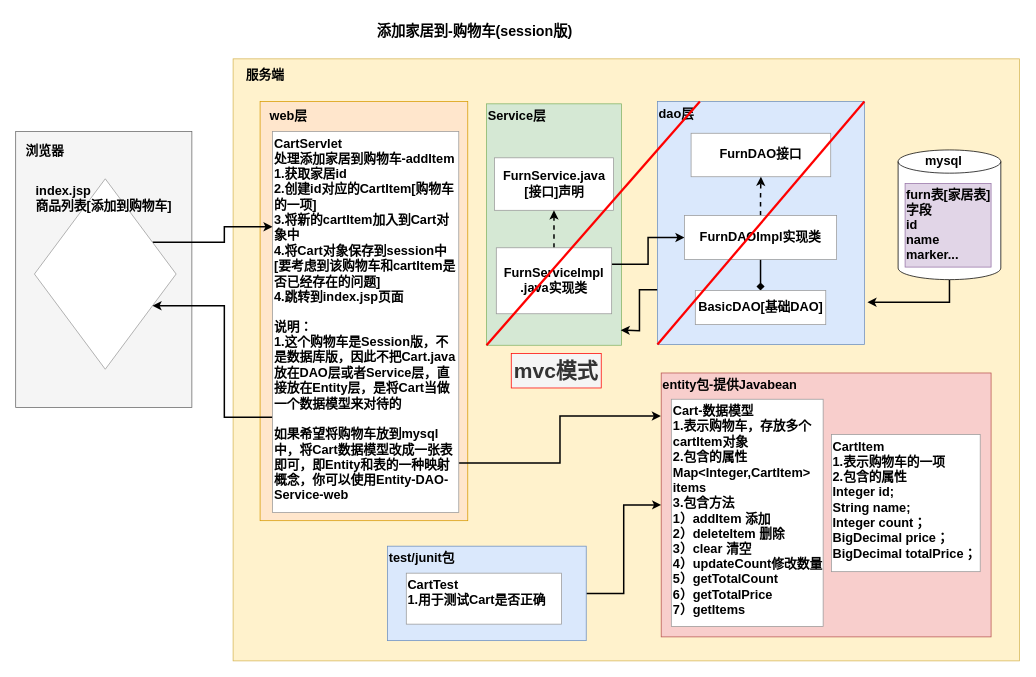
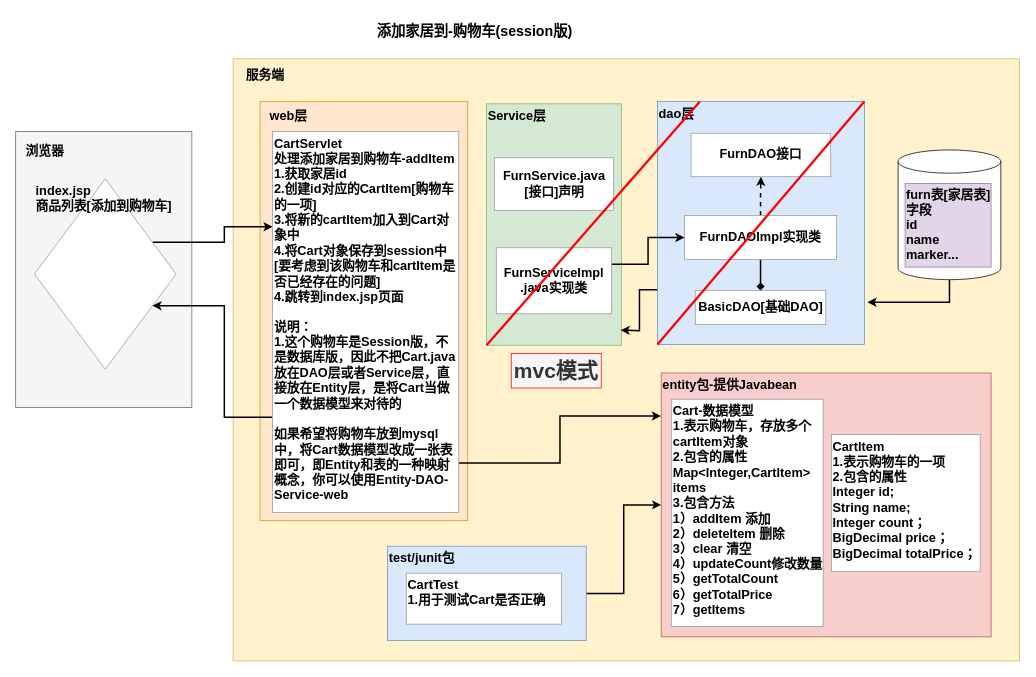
  <mxCell id="0" />
  <mxCell id="1" parent="0" />
  <mxCell id="2" value="&lt;span style=&quot;font-size: 19px;&quot;&gt;添加家居到-购物车(session版)&lt;/span&gt;" style="text;html=1;strokeColor=none;fillColor=none;align=center;verticalAlign=middle;whiteSpace=wrap;rounded=0;fontSize=18;fontStyle=1" parent="1" vertex="1"><mxGeometry x="484" y="20" width="297" height="44" as="geometry" /></mxCell>
  <mxCell id="3" value="" style="rounded=0;whiteSpace=wrap;html=1;fontSize=18;fillColor=#f5f5f5;strokeColor=#666666;fontStyle=1;fontColor=#333333;" parent="1" vertex="1"><mxGeometry x="20" y="175" width="235" height="368" as="geometry" /></mxCell>
  <mxCell id="4" value="浏览器" style="text;html=1;strokeColor=none;fillColor=none;align=center;verticalAlign=middle;whiteSpace=wrap;rounded=0;fontSize=17;fontStyle=1" parent="1" vertex="1"><mxGeometry x="29" y="187" width="60" height="30" as="geometry" /></mxCell>
  <mxCell id="5" value="" style="rounded=0;whiteSpace=wrap;html=1;fontSize=17;fillColor=#fff2cc;strokeColor=#d6b656;fontStyle=1" parent="1" vertex="1"><mxGeometry x="310" y="78" width="1049" height="803" as="geometry" /></mxCell>
  <mxCell id="6" value="服务端" style="text;html=1;strokeColor=none;fillColor=none;align=center;verticalAlign=middle;whiteSpace=wrap;rounded=0;fontSize=17;fontStyle=1" parent="1" vertex="1"><mxGeometry x="323" y="86" width="60" height="30" as="geometry" /></mxCell>
  <mxCell id="7" value="" style="text;html=1;strokeColor=#d79b00;fillColor=#ffe6cc;align=left;verticalAlign=top;whiteSpace=wrap;rounded=0;fontSize=17;fontStyle=1" parent="1" vertex="1"><mxGeometry x="346" y="135" width="277" height="559" as="geometry" /></mxCell>
  <mxCell id="8" value="Service层" style="text;html=1;strokeColor=#82b366;fillColor=#d5e8d4;align=left;verticalAlign=top;whiteSpace=wrap;rounded=0;fontSize=17;fontStyle=1" parent="1" vertex="1"><mxGeometry x="648" y="138" width="180" height="322" as="geometry" /></mxCell>
  <mxCell id="9" style="edgeStyle=orthogonalEdgeStyle;rounded=0;orthogonalLoop=1;jettySize=auto;html=1;exitX=0.004;exitY=0.775;exitDx=0;exitDy=0;fontSize=17;strokeWidth=2;exitPerimeter=0;" parent="1" source="10" edge="1"><mxGeometry relative="1" as="geometry"><mxPoint x="827" y="440" as="targetPoint" /></mxGeometry></mxCell>
  <mxCell id="10" value="dao层" style="text;html=1;strokeColor=#6c8ebf;fillColor=#dae8fc;align=left;verticalAlign=top;whiteSpace=wrap;rounded=0;fontSize=17;fontStyle=1" parent="1" vertex="1"><mxGeometry x="876" y="135" width="276" height="324" as="geometry" /></mxCell>
  <mxCell id="11" style="edgeStyle=orthogonalEdgeStyle;rounded=0;orthogonalLoop=1;jettySize=auto;html=1;exitX=0.5;exitY=1;exitDx=0;exitDy=0;exitPerimeter=0;entryX=1.015;entryY=0.826;entryDx=0;entryDy=0;entryPerimeter=0;fontSize=17;strokeWidth=2;" parent="1" source="12" target="10" edge="1"><mxGeometry relative="1" as="geometry" /></mxCell>
  <mxCell id="12" value="" style="shape=cylinder3;whiteSpace=wrap;html=1;boundedLbl=1;backgroundOutline=1;size=15.49;fontSize=17;fontStyle=1" parent="1" vertex="1"><mxGeometry x="1197" y="199.5" width="137" height="173" as="geometry" /></mxCell>
  <mxCell id="13" value="web层" style="text;html=1;strokeColor=none;fillColor=none;align=left;verticalAlign=top;whiteSpace=wrap;rounded=0;fontSize=17;fontStyle=1" parent="1" vertex="1"><mxGeometry x="357" y="138" width="60" height="30" as="geometry" /></mxCell>
  <mxCell id="14" value="FurnService.java&lt;br&gt;[接口]声明" style="rounded=0;whiteSpace=wrap;html=1;labelBorderColor=none;fontSize=17;strokeColor=#999999;fontStyle=1;align=center;verticalAlign=middle;" parent="1" vertex="1"><mxGeometry x="658.5" y="210" width="159" height="70" as="geometry" /></mxCell>
- <mxCell id="15" style="edgeStyle=orthogonalEdgeStyle;rounded=0;orthogonalLoop=1;jettySize=auto;html=1;exitX=0.5;exitY=0;exitDx=0;exitDy=0;fontSize=17;dashed=1;strokeWidth=2;" parent="1" source="17" target="14" edge="1"><mxGeometry relative="1" as="geometry" /></mxCell>
  <mxCell id="16" style="edgeStyle=orthogonalEdgeStyle;rounded=0;orthogonalLoop=1;jettySize=auto;html=1;exitX=1;exitY=0.25;exitDx=0;exitDy=0;entryX=0;entryY=0.5;entryDx=0;entryDy=0;fontStyle=0;strokeWidth=2;" parent="1" source="17" target="21" edge="1"><mxGeometry relative="1" as="geometry" /></mxCell>
  <mxCell id="17" value="FurnServiceImpl&lt;br&gt;.java实现类" style="rounded=0;whiteSpace=wrap;html=1;labelBorderColor=none;fontSize=17;strokeColor=#999999;align=center;fontStyle=1;verticalAlign=middle;" parent="1" vertex="1"><mxGeometry x="661.06" y="330" width="153.88" height="88" as="geometry" /></mxCell>
  <mxCell id="18" value="FurnDAO接口" style="rounded=0;whiteSpace=wrap;html=1;labelBorderColor=none;fontSize=17;strokeColor=#999999;fontStyle=1;align=center;verticalAlign=middle;" parent="1" vertex="1"><mxGeometry x="920.87" y="177.25" width="186.25" height="58" as="geometry" /></mxCell>
  <mxCell id="19" style="edgeStyle=orthogonalEdgeStyle;rounded=0;orthogonalLoop=1;jettySize=auto;html=1;exitX=0.5;exitY=0;exitDx=0;exitDy=0;entryX=0.5;entryY=1;entryDx=0;entryDy=0;dashed=1;fontSize=17;strokeWidth=2;" parent="1" source="21" target="18" edge="1"><mxGeometry relative="1" as="geometry" /></mxCell>
  <mxCell id="20" style="edgeStyle=orthogonalEdgeStyle;rounded=0;orthogonalLoop=1;jettySize=auto;html=1;exitX=0.5;exitY=1;exitDx=0;exitDy=0;entryX=0.5;entryY=0;entryDx=0;entryDy=0;fontSize=17;strokeWidth=2;endArrow=diamond;" parent="1" source="21" target="22" edge="1"><mxGeometry relative="1" as="geometry" /></mxCell>
  <mxCell id="21" value="FurnDAOImpl实现类" style="rounded=0;whiteSpace=wrap;html=1;labelBorderColor=none;fontSize=17;strokeColor=#999999;fontStyle=1;align=center;verticalAlign=middle;" parent="1" vertex="1"><mxGeometry x="912" y="287" width="203" height="58.5" as="geometry" /></mxCell>
  <mxCell id="22" value="BasicDAO[基础DAO]" style="rounded=0;whiteSpace=wrap;html=1;labelBorderColor=none;fontSize=17;strokeColor=#999999;align=center;fontStyle=1;verticalAlign=middle;" parent="1" vertex="1"><mxGeometry x="926.5" y="387" width="174" height="45.5" as="geometry" /></mxCell>
- <mxCell id="23" value="mysql" style="text;html=1;strokeColor=none;fillColor=none;align=center;verticalAlign=middle;whiteSpace=wrap;rounded=0;labelBorderColor=none;fontSize=17;fontStyle=1" parent="1" vertex="1"><mxGeometry x="1227.5" y="199.5" width="60" height="30" as="geometry" /></mxCell>
  <mxCell id="24" value="furn表[家居表]&lt;br&gt;字段&lt;br&gt;id&lt;br&gt;name&lt;br&gt;marker..." style="rounded=0;whiteSpace=wrap;html=1;labelBorderColor=none;fontSize=17;strokeColor=#9673a6;fillColor=#e1d5e7;fontStyle=1;align=left;" parent="1" vertex="1"><mxGeometry x="1206.31" y="244.25" width="114.69" height="111.5" as="geometry" /></mxCell>
  <mxCell id="25" value="entity包-提供Javabean" style="rounded=0;whiteSpace=wrap;html=1;labelBorderColor=none;fontSize=17;strokeColor=#b85450;align=left;fontStyle=1;verticalAlign=top;fillColor=#f8cecc;" parent="1" vertex="1"><mxGeometry x="881" y="497" width="440" height="352" as="geometry" /></mxCell>
  <mxCell id="26" style="edgeStyle=orthogonalEdgeStyle;rounded=0;orthogonalLoop=1;jettySize=auto;html=1;exitX=1;exitY=0.25;exitDx=0;exitDy=0;entryX=0;entryY=0.25;entryDx=0;entryDy=0;strokeWidth=2;" parent="1" source="27" target="30" edge="1"><mxGeometry relative="1" as="geometry" /></mxCell>
  <mxCell id="27" value="index.jsp&lt;br&gt;商品列表[添加到购物车]" style="rhombus;whiteSpace=wrap;html=1;fontSize=17;fontStyle=1;align=left;verticalAlign=top;strokeColor=#999999;" parent="1" vertex="1"><mxGeometry x="45" y="238" width="189" height="254" as="geometry" /></mxCell>
  <mxCell id="28" style="edgeStyle=orthogonalEdgeStyle;rounded=0;orthogonalLoop=1;jettySize=auto;html=1;exitX=0;exitY=0.75;exitDx=0;exitDy=0;entryX=1;entryY=0.75;entryDx=0;entryDy=0;strokeWidth=2;" parent="1" source="30" target="27" edge="1"><mxGeometry relative="1" as="geometry" /></mxCell>
  <mxCell id="29" style="edgeStyle=orthogonalEdgeStyle;rounded=0;orthogonalLoop=1;jettySize=auto;html=1;exitX=0.998;exitY=0.87;exitDx=0;exitDy=0;entryX=-0.001;entryY=0.163;entryDx=0;entryDy=0;entryPerimeter=0;fontSize=17;strokeWidth=2;exitPerimeter=0;" parent="1" source="30" target="25" edge="1"><mxGeometry relative="1" as="geometry" /></mxCell>
  <mxCell id="30" value="CartServlet&lt;br style=&quot;font-size: 17px;&quot;&gt;处理添加家居到购物车-addItem&lt;br style=&quot;font-size: 17px;&quot;&gt;1.获取家居id&lt;br style=&quot;font-size: 17px;&quot;&gt;2.创建id对应的CartItem[购物车的一项]&lt;br style=&quot;font-size: 17px;&quot;&gt;3.将新的cartItem加入到Cart对象中&lt;br style=&quot;font-size: 17px;&quot;&gt;4.将Cart对象保存到session中[要考虑到该购物车和cartItem是否已经存在的问题]&lt;br style=&quot;font-size: 17px;&quot;&gt;4.跳转到index.jsp页面&lt;br style=&quot;font-size: 17px;&quot;&gt;&lt;br style=&quot;font-size: 17px;&quot;&gt;说明：&lt;br style=&quot;font-size: 17px;&quot;&gt;1.这个购物车是Session版，不是数据库版，因此不把Cart.java放在DAO层或者Service层，直接放在Entity层，是将Cart当做一个数据模型来对待的&lt;br style=&quot;font-size: 17px;&quot;&gt;&lt;br style=&quot;font-size: 17px;&quot;&gt;如果希望将购物车放到mysql中，将Cart数据模型改成一张表即可，即Entity和表的一种映射概念，你可以使用Entity-DAO-Service-web" style="rounded=0;whiteSpace=wrap;html=1;fontSize=17;align=left;verticalAlign=top;fontStyle=1;strokeColor=#999999;" parent="1" vertex="1"><mxGeometry x="362.63" y="175" width="248.37" height="508" as="geometry" /></mxCell>
  <mxCell id="31" value="Cart-数据模型&lt;br&gt;1.表示购物车，存放多个cartItem对象&lt;br&gt;2.包含的属性Map&amp;lt;Integer,CartItem&amp;gt; items&lt;br&gt;3.包含方法&lt;br&gt;1）addItem 添加&lt;br&gt;2）deleteItem 删除&lt;br&gt;3）clear 清空&lt;br&gt;4）updateCount修改数量&lt;br&gt;5）getTotalCount&lt;br&gt;6）getTotalPrice&lt;br&gt;7）getItems" style="rounded=0;whiteSpace=wrap;html=1;labelBorderColor=none;fontSize=17;strokeColor=#999999;fontStyle=1;align=left;verticalAlign=top;" parent="1" vertex="1"><mxGeometry x="894.5" y="532" width="202.5" height="303" as="geometry" /></mxCell>
  <mxCell id="32" value="CartItem&lt;br&gt;1.表示购物车的一项&lt;br&gt;2.包含的属性&lt;br&gt;Integer id;&lt;br&gt;String name;&lt;br&gt;Integer count；&lt;br&gt;BigDecimal price；&lt;br&gt;BigDecimal totalPrice；" style="rounded=0;whiteSpace=wrap;html=1;labelBorderColor=none;fontSize=17;strokeColor=#999999;fontStyle=1;align=left;verticalAlign=top;" parent="1" vertex="1"><mxGeometry x="1108" y="579" width="198.5" height="183" as="geometry" /></mxCell>
  <mxCell id="33" style="edgeStyle=orthogonalEdgeStyle;rounded=0;orthogonalLoop=1;jettySize=auto;html=1;exitX=1;exitY=0.5;exitDx=0;exitDy=0;fontSize=17;strokeColor=default;strokeWidth=2;" parent="1" source="34" target="25" edge="1"><mxGeometry relative="1" as="geometry" /></mxCell>
  <mxCell id="34" value="test/junit包" style="rounded=0;whiteSpace=wrap;html=1;fillColor=#dae8fc;strokeColor=#6c8ebf;fontSize=17;fontStyle=1;align=left;verticalAlign=top;" parent="1" vertex="1"><mxGeometry x="516" y="728" width="265" height="126" as="geometry" /></mxCell>
  <mxCell id="35" value="CartTest&lt;br style=&quot;font-size: 17px;&quot;&gt;1.用于测试Cart是否正确" style="rounded=0;whiteSpace=wrap;html=1;fontSize=17;strokeColor=#999999;fontStyle=1;align=left;verticalAlign=top;" parent="1" vertex="1"><mxGeometry x="541" y="764" width="207" height="68" as="geometry" /></mxCell>
  <mxCell id="36" value="" style="endArrow=none;html=1;rounded=0;fontSize=17;exitX=1;exitY=0;exitDx=0;exitDy=0;entryX=0;entryY=1;entryDx=0;entryDy=0;strokeWidth=3;strokeColor=#FF0000;" parent="1" source="10" target="10" edge="1"><mxGeometry width="50" height="50" relative="1" as="geometry"><mxPoint x="673" y="312" as="sourcePoint" /><mxPoint x="723" y="262" as="targetPoint" /></mxGeometry></mxCell>
  <mxCell id="37" value="" style="endArrow=none;html=1;rounded=0;fontSize=17;exitX=1;exitY=0;exitDx=0;exitDy=0;entryX=0;entryY=1;entryDx=0;entryDy=0;fillColor=#f8cecc;strokeColor=#FF0000;strokeWidth=3;" parent="1" target="8" edge="1"><mxGeometry width="50" height="50" relative="1" as="geometry"><mxPoint x="932.56" y="135" as="sourcePoint" /><mxPoint x="656.56" y="459" as="targetPoint" /></mxGeometry></mxCell>
  <mxCell id="38" value="mvc模式" style="text;html=1;align=center;verticalAlign=middle;whiteSpace=wrap;rounded=0;fontSize=28;fontStyle=1;fillColor=#f5f5f5;fontColor=#333333;strokeColor=#FF0000;" parent="1" vertex="1"><mxGeometry x="681" y="471" width="120" height="46" as="geometry" /></mxCell>
